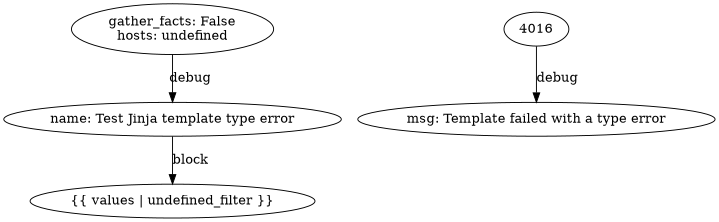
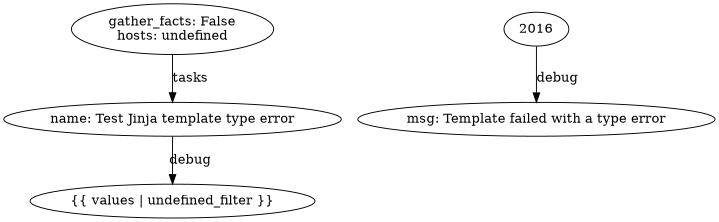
  digraph {
    n1 [label="{{ values | undefined_filter }}"]
    n2 [label="msg: Template failed with a type error\n"]
-   2016 [label=4016]
+   2016
    n4 [label="name: Test Jinja template type error\n"]
    n5 [label="gather_facts: False\nhosts: undefined\n"]
    2016 -> n2 [label=debug]
-   n4 -> n1 [label=block]
-   n5 -> n4 [label=debug]
+   n4 -> n1 [label=debug]
+   n5 -> n4 [label=tasks]
  }
